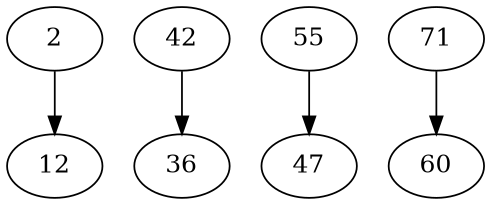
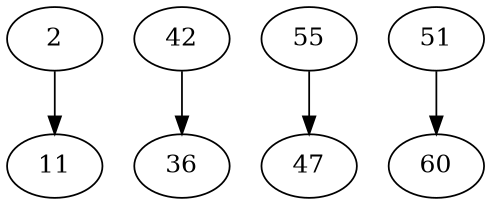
  strict digraph {
    2 [contraction="{8: {}}"]
-   12
+   12 [label=11]
    42
    36
    55
    47
    n7 [contraction="{100: {'contraction': {81: {'contraction': {86: {'contraction': {97: {}}}}}}}}" label=60]
-   71
+   71 [label=51]
    2 -> 12
    42 -> 36
    55 -> 47
    71 -> n7
  }
